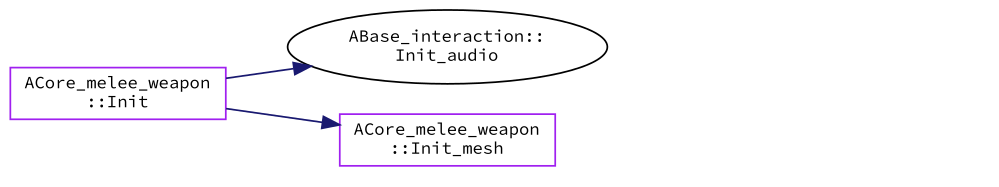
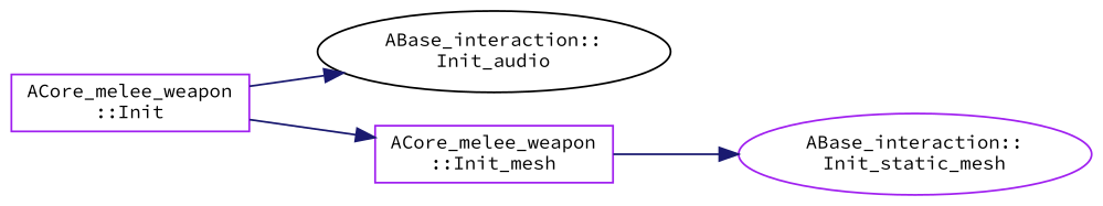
  digraph {
    fontname="Source Code Pro"
    rankdir=LR
    node [color=purple fillcolor=white fontname="Source Code Pro" fontsize=10 shape=box style=filled]
    edge [color=midnightblue fontname="Source Code Pro" fontsize=10 labelfontname=Helvetica labelfontsize=10 style=solid]
    n1 [height=0.2 label="ACore_melee_weapon\l::Init" width=0.4]
    n2 [color=black height=0.2 label="ABase_interaction::\lInit_audio" shape=ellipse width=0.4]
    n3 [height=0.2 label="ACore_melee_weapon\l::Init_mesh" width=0.4]
+   n4 [height=0.2 label="ABase_interaction::\lInit_static_mesh" shape=ellipse width=0.4]
    n1 -> n2
    n1 -> n3
+   n3 -> n4
  }
